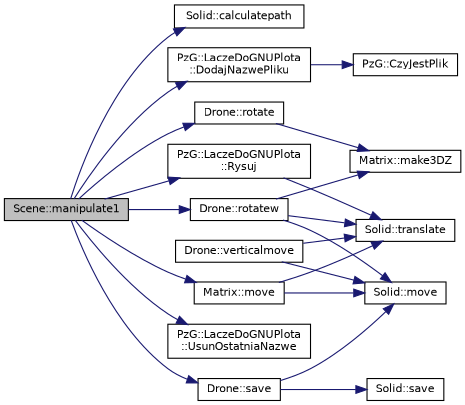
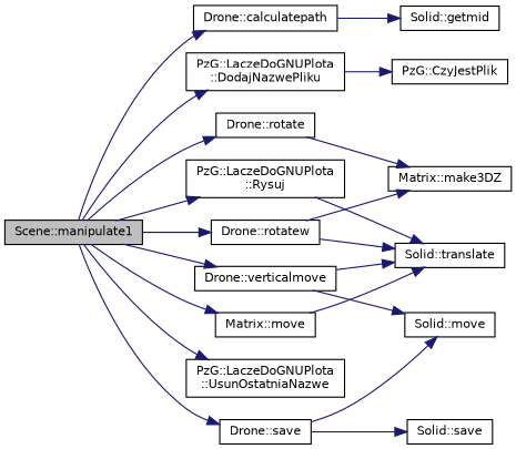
  digraph {
    rankdir=LR
    node [color=black fillcolor=white fontname=Helvetica fontsize=10 shape=record style=filled]
    edge [color=midnightblue fontname=Helvetica fontsize=10 labelfontname=Helvetica labelfontsize=10 style=solid]
    n1 [fillcolor=grey75 fontcolor=black height=0.2 label="Scene::manipulate1" width=0.4]
-   n2 [height=0.2 label="Solid::calculatepath" width=0.4]
+   n2 [height=0.2 label="Drone::calculatepath" width=0.4]
    n3 [height=0.2 label="PzG::LaczeDoGNUPlota\l::DodajNazwePliku" width=0.4]
    n4 [height=0.2 label="Matrix::move" width=0.4]
    n5 [height=0.2 label="Drone::rotate" width=0.4]
    n6 [height=0.2 label="Drone::rotatew" width=0.4]
    n7 [height=0.2 label="PzG::LaczeDoGNUPlota\l::Rysuj" width=0.4]
    n8 [height=0.2 label="Drone::save" width=0.4]
    n9 [height=0.2 label="PzG::LaczeDoGNUPlota\l::UsunOstatniaNazwe" width=0.4]
    n10 [height=0.2 label="Drone::verticalmove" width=0.4]
+   n11 [height=0.2 label="Solid::getmid" width=0.4]
    n12 [height=0.2 label="PzG::CzyJestPlik" width=0.4]
    n13 [height=0.2 label="Solid::move" width=0.4]
    n14 [height=0.2 label="Solid::translate" width=0.4]
    n15 [height=0.2 label="Matrix::make3DZ" width=0.4]
    n16 [height=0.2 label="Solid::save" width=0.4]
    n1 -> n2
    n1 -> n3
    n1 -> n4
    n1 -> n5
    n1 -> n6
    n1 -> n7
    n1 -> n8
    n1 -> n9
+   n1 -> n10
+   n2 -> n11
    n3 -> n12
-   n4 -> n13
    n4 -> n14
    n5 -> n15
-   n6 -> n13
    n6 -> n14
    n6 -> n15
    n7 -> n14
    n8 -> n13
    n8 -> n16
    n10 -> n13
    n10 -> n14
  }
